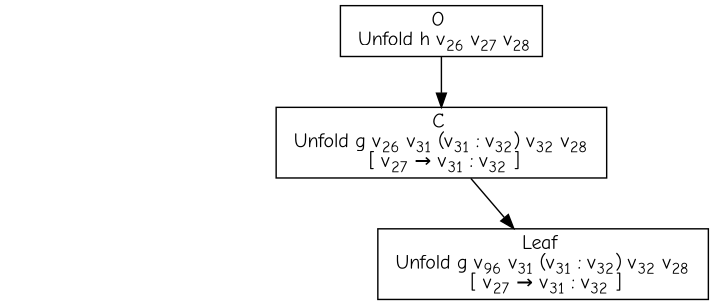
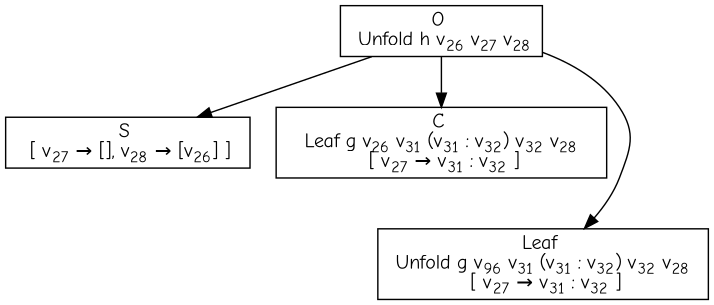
  digraph {
    fontname="Comic Neue"
    rankdir=TB
    node [fillcolor=white fontname="Comic Neue" shape=box style=filled]
    edge [fontname="Comic Neue"]
    n1 [label=<O <BR/> Unfold h v<SUB>26</SUB> v<SUB>27</SUB> v<SUB>28</SUB>>]
-   n3 [label=<C <BR/> Unfold g v<SUB>26</SUB> v<SUB>31</SUB> (v<SUB>31</SUB> : v<SUB>32</SUB>) v<SUB>32</SUB> v<SUB>28</SUB> <BR/>  [ v<SUB>27</SUB> &rarr; v<SUB>31</SUB> : v<SUB>32</SUB> ] >]
+   n2 [label=<S <BR/>  [ v<SUB>27</SUB> &rarr; [], v<SUB>28</SUB> &rarr; [v<SUB>26</SUB>] ] >]
+   n3 [label=<C <BR/> Leaf g v<SUB>26</SUB> v<SUB>31</SUB> (v<SUB>31</SUB> : v<SUB>32</SUB>) v<SUB>32</SUB> v<SUB>28</SUB> <BR/>  [ v<SUB>27</SUB> &rarr; v<SUB>31</SUB> : v<SUB>32</SUB> ] >]
    n4 [label=<Leaf <BR/> Unfold g v<SUB>96</SUB> v<SUB>31</SUB> (v<SUB>31</SUB> : v<SUB>32</SUB>) v<SUB>32</SUB> v<SUB>28</SUB> <BR/>  [ v<SUB>27</SUB> &rarr; v<SUB>31</SUB> : v<SUB>32</SUB> ] >]
+   n1 -> n2
    n1 -> n3
-   n3 -> n4
+   n1 -> n4
  }
